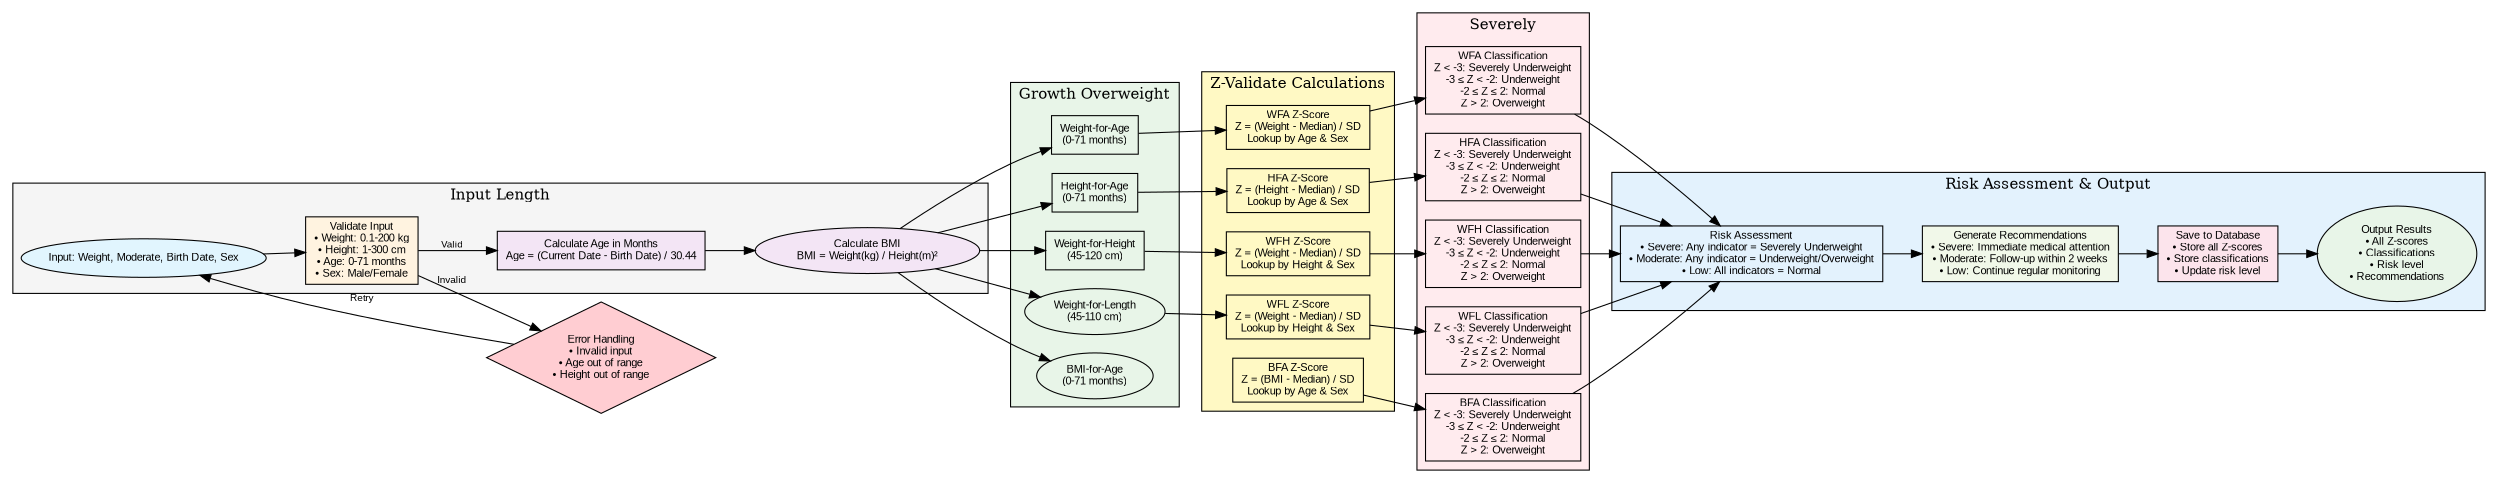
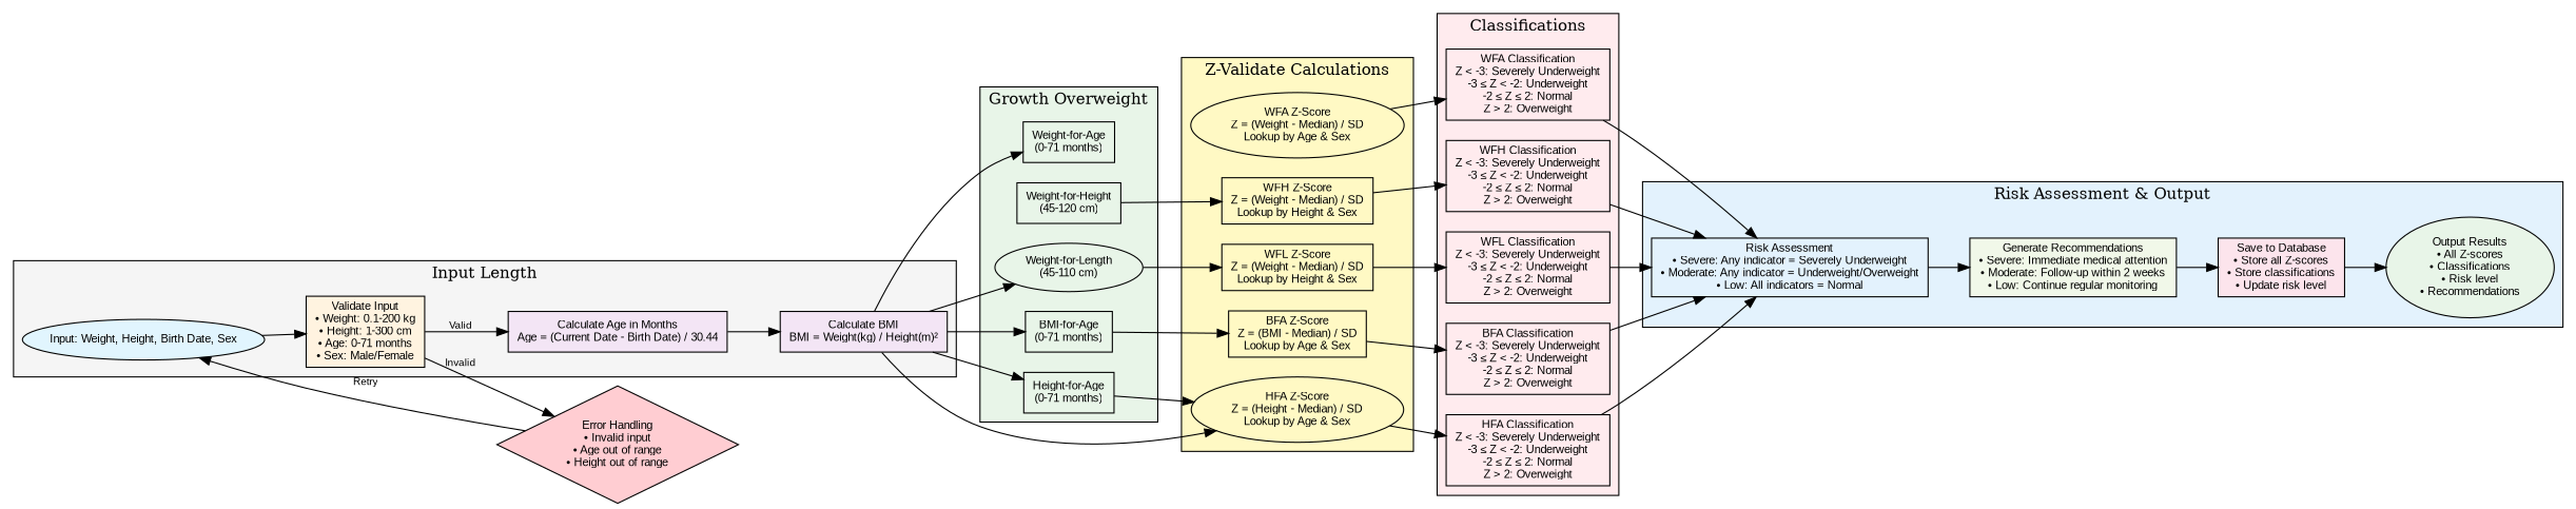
  digraph {
    rankdir=LR
    node [fillcolor="#e8f5e8" fontname=Arial fontsize=10 shape=box style=filled]
    edge [fontname=Arial fontsize=9]
-   n1 [fillcolor="#e1f5fe" label="Input: Weight, Moderate, Birth Date, Sex" shape=ellipse]
+   n1 [fillcolor="#e1f5fe" label="Input: Weight, Height, Birth Date, Sex" shape=ellipse]
    n2 [fillcolor="#fff3e0" label="Validate Input\n• Weight: 0.1-200 kg\n• Height: 1-300 cm\n• Age: 0-71 months\n• Sex: Male/Female"]
    n3 [fillcolor="#f3e5f5" label="Calculate Age in Months\nAge = (Current Date - Birth Date) / 30.44"]
-   n4 [fillcolor="#f3e5f5" label="Calculate BMI\nBMI = Weight(kg) / Height(m)²" shape=ellipse]
+   n4 [fillcolor="#f3e5f5" label="Calculate BMI\nBMI = Weight(kg) / Height(m)²"]
    n5 [label="Weight-for-Age\n(0-71 months)"]
    n6 [label="Height-for-Age\n(0-71 months)"]
    n7 [label="Weight-for-Height\n(45-120 cm)"]
    n8 [label="Weight-for-Length\n(45-110 cm)" shape=ellipse]
-   n9 [label="BMI-for-Age\n(0-71 months)" shape=ellipse]
-   n10 [fillcolor="#fff9c4" label="WFA Z-Score\nZ = (Weight - Median) / SD\nLookup by Age & Sex"]
-   n11 [fillcolor="#fff9c4" label="HFA Z-Score\nZ = (Height - Median) / SD\nLookup by Age & Sex"]
+   n9 [label="BMI-for-Age\n(0-71 months)"]
+   n10 [fillcolor="#fff9c4" label="WFA Z-Score\nZ = (Weight - Median) / SD\nLookup by Age & Sex" shape=ellipse]
+   n11 [fillcolor="#fff9c4" label="HFA Z-Score\nZ = (Height - Median) / SD\nLookup by Age & Sex" shape=ellipse]
    n12 [fillcolor="#fff9c4" label="WFH Z-Score\nZ = (Weight - Median) / SD\nLookup by Height & Sex"]
    n13 [fillcolor="#fff9c4" label="WFL Z-Score\nZ = (Weight - Median) / SD\nLookup by Height & Sex"]
    n14 [fillcolor="#fff9c4" label="BFA Z-Score\nZ = (BMI - Median) / SD\nLookup by Age & Sex"]
    n15 [fillcolor="#ffebee" label="WFA Classification\nZ < -3: Severely Underweight\n-3 ≤ Z < -2: Underweight\n-2 ≤ Z ≤ 2: Normal\nZ > 2: Overweight"]
    n16 [fillcolor="#ffebee" label="HFA Classification\nZ < -3: Severely Underweight\n-3 ≤ Z < -2: Underweight\n-2 ≤ Z ≤ 2: Normal\nZ > 2: Overweight"]
    n17 [fillcolor="#ffebee" label="WFH Classification\nZ < -3: Severely Underweight\n-3 ≤ Z < -2: Underweight\n-2 ≤ Z ≤ 2: Normal\nZ > 2: Overweight"]
    n18 [fillcolor="#ffebee" label="WFL Classification\nZ < -3: Severely Underweight\n-3 ≤ Z < -2: Underweight\n-2 ≤ Z ≤ 2: Normal\nZ > 2: Overweight"]
    n19 [fillcolor="#ffebee" label="BFA Classification\nZ < -3: Severely Underweight\n-3 ≤ Z < -2: Underweight\n-2 ≤ Z ≤ 2: Normal\nZ > 2: Overweight"]
    n20 [fillcolor="#e3f2fd" label="Risk Assessment\n• Severe: Any indicator = Severely Underweight\n• Moderate: Any indicator = Underweight/Overweight\n• Low: All indicators = Normal"]
    n21 [fillcolor="#f1f8e9" label="Generate Recommendations\n• Severe: Immediate medical attention\n• Moderate: Follow-up within 2 weeks\n• Low: Continue regular monitoring"]
    n22 [fillcolor="#fce4ec" label="Save to Database\n• Store all Z-scores\n• Store classifications\n• Update risk level"]
    n23 [label="Output Results\n• All Z-scores\n• Classifications\n• Risk level\n• Recommendations" shape=ellipse]
    n24 [fillcolor="#ffcdd2" label="Error Handling\n• Invalid input\n• Age out of range\n• Height out of range" shape=diamond]
    subgraph cluster_1 {
      fillcolor="#f5f5f5"
      label="Input Length"
      style=filled
      n1
      n2
      n3
      n4
    }
    subgraph cluster_2 {
      fillcolor="#e8f5e8"
      label="Growth Overweight"
      style=filled
      n5
      n6
      n7
      n8
      n9
    }
    subgraph cluster_3 {
      fillcolor="#fff9c4"
      label="Z-Validate Calculations"
      style=filled
      n10
      n11
      n12
      n13
      n14
    }
    subgraph cluster_4 {
      fillcolor="#ffebee"
-     label=Severely
+     label=Classifications
      style=filled
      n15
      n16
      n17
      n18
      n19
    }
    subgraph cluster_5 {
      fillcolor="#e3f2fd"
      label="Risk Assessment & Output"
      style=filled
      n20
      n21
      n22
      n23
    }
    n1 -> n2
    n2 -> n3 [label=Valid]
    n2 -> n24 [label=Invalid]
    n3 -> n4
    n4 -> n5
    n4 -> n6
-   n4 -> n7
+   n4 -> n11
    n4 -> n8
    n4 -> n9
-   n5 -> n10
    n6 -> n11
    n7 -> n12
    n8 -> n13
+   n9 -> n14
    n10 -> n15
    n11 -> n16
    n12 -> n17
    n13 -> n18
    n14 -> n19
    n15 -> n20
    n16 -> n20
    n17 -> n20
    n18 -> n20
    n19 -> n20
    n20 -> n21
    n21 -> n22
    n22 -> n23
    n24 -> n1 [label=Retry]
  }
